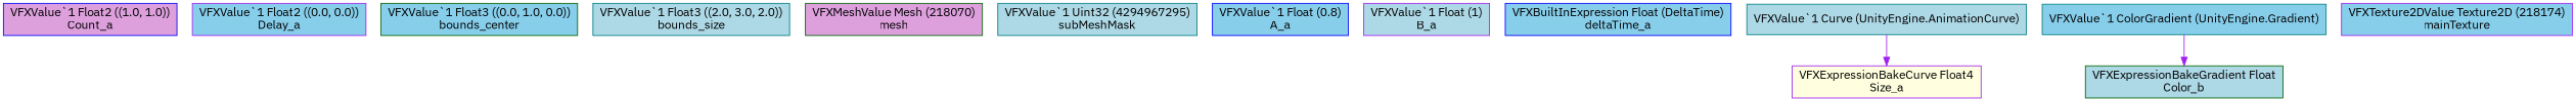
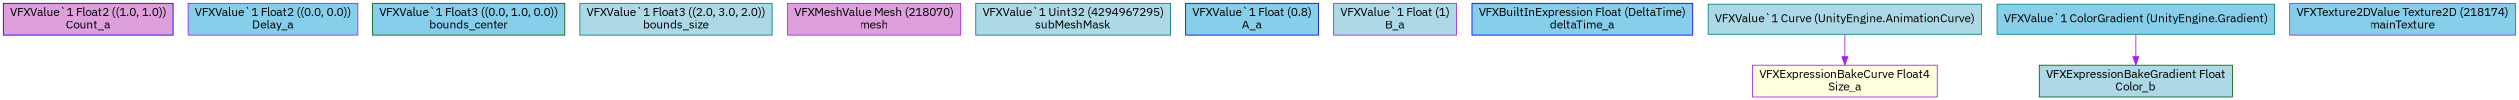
  digraph {
    fontname="IBM Plex Sans"
    node [color=purple fillcolor=skyblue fontname="IBM Plex Sans" shape=box style=filled]
    edge [color=purple fontname="IBM Plex Sans"]
    n1 [color=blue fillcolor=plum label="VFXValue`1 Float2 ((1.0, 1.0))\nCount_a"]
    n2 [label="VFXValue`1 Float2 ((0.0, 0.0))\nDelay_a"]
    n3 [color=darkgreen label="VFXValue`1 Float3 ((0.0, 1.0, 0.0))\nbounds_center"]
    n4 [color=teal fillcolor=lightblue label="VFXValue`1 Float3 ((2.0, 3.0, 2.0))\nbounds_size"]
-   n5 [color=darkgreen fillcolor=plum label="VFXMeshValue Mesh (218070)\nmesh"]
+   n5 [fillcolor=plum label="VFXMeshValue Mesh (218070)\nmesh"]
    n6 [color=teal fillcolor=lightblue label="VFXValue`1 Uint32 (4294967295)\nsubMeshMask"]
    n7 [color=blue label="VFXValue`1 Float (0.8)\nA_a"]
    n8 [fillcolor=lightblue label="VFXValue`1 Float (1)\nB_a"]
    n9 [color=blue label="VFXBuiltInExpression Float (DeltaTime)\ndeltaTime_a"]
    n10 [fillcolor=lightyellow label="VFXExpressionBakeCurve Float4\nSize_a"]
    n11 [color=teal fillcolor=lightblue label="VFXValue`1 Curve (UnityEngine.AnimationCurve)"]
    n12 [color=darkgreen fillcolor=lightblue label="VFXExpressionBakeGradient Float\nColor_b"]
    n13 [color=teal label="VFXValue`1 ColorGradient (UnityEngine.Gradient)"]
    n14 [label="VFXTexture2DValue Texture2D (218174)\nmainTexture"]
    n11 -> n10
    n13 -> n12
  }
